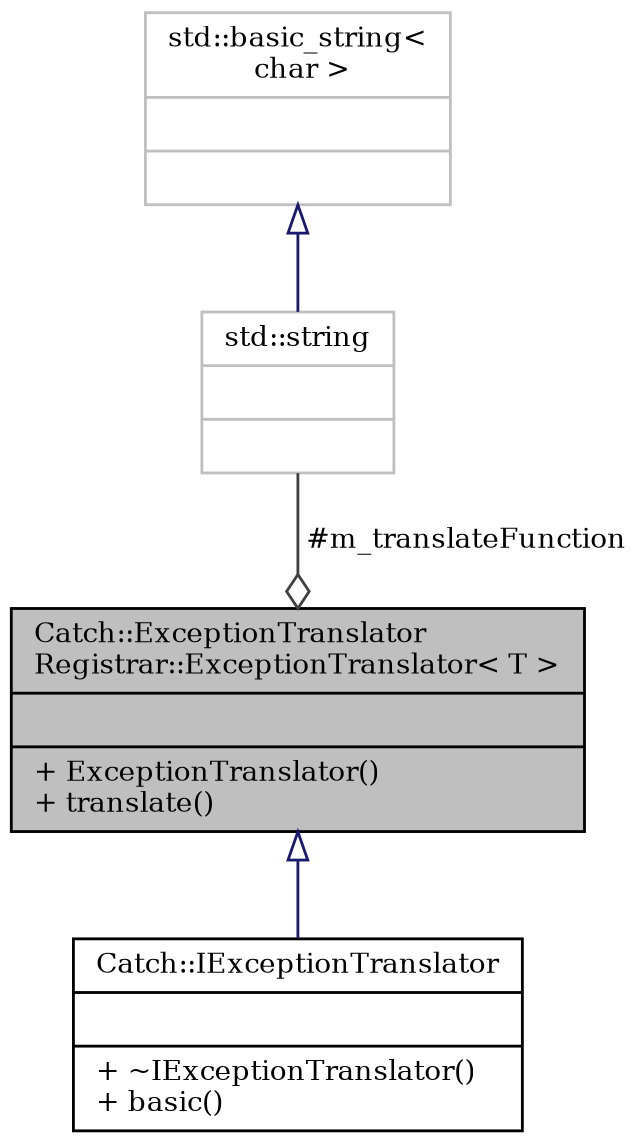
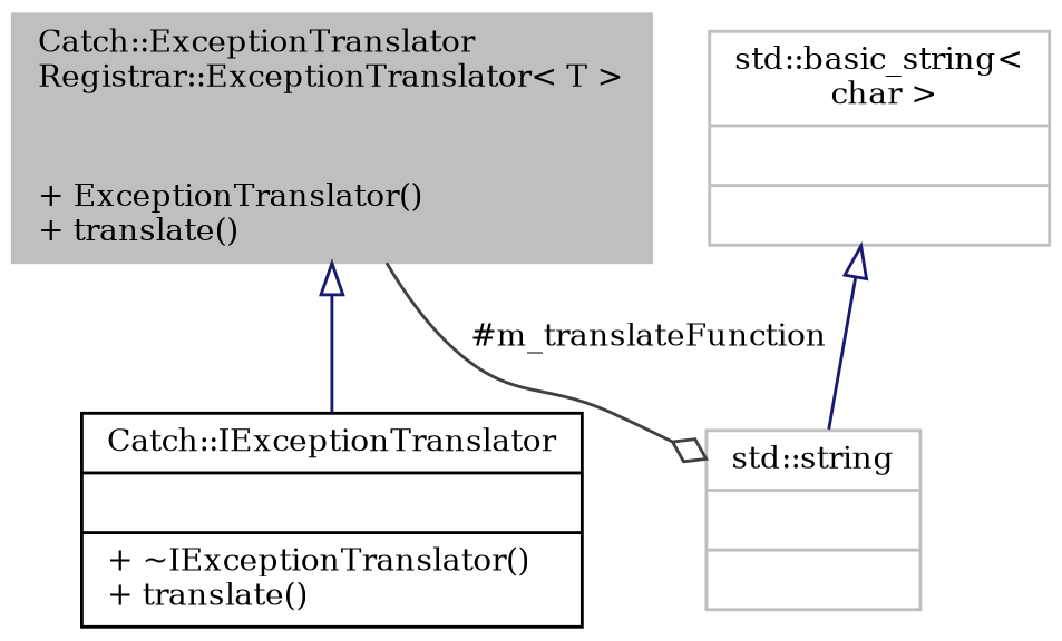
  digraph {
    fontname="DejaVu Serif"
    node [color=black fillcolor=white fontname="DejaVu Serif" fontsize=10 shape=record style=filled]
    edge [arrowtail=onormal color=midnightblue dir=back fontname="DejaVu Serif" fontsize=10 labelfontname=Helvetica labelfontsize=10 style=solid]
-   n1 [fillcolor=grey75 fontcolor=black height=0.2 label="{Catch::ExceptionTranslator\lRegistrar::ExceptionTranslator\< T \>\n||+ ExceptionTranslator()\l+ translate()\l}" width=0.4]
-   n2 [height=0.2 label="{Catch::IExceptionTranslator\n||+ ~IExceptionTranslator()\l+ basic()\l}" width=0.4]
+   n1 [color=grey75 fillcolor=grey75 fontcolor=black height=0.2 label="{Catch::ExceptionTranslator\lRegistrar::ExceptionTranslator\< T \>\n||+ ExceptionTranslator()\l+ translate()\l}" width=0.4]
+   n2 [height=0.2 label="{Catch::IExceptionTranslator\n||+ ~IExceptionTranslator()\l+ translate()\l}" width=0.4]
    n3 [color=grey75 height=0.2 label="{std::string\n||}" width=0.4]
    n4 [color=grey75 height=0.2 label="{std::basic_string\<\l char \>\n||}" width=0.4]
    n1 -> n2
-   n3 -> n1 [arrowhead=odiamond color=grey25 label=" #m_translateFunction" arrowtail="" dir=""]
+   n1 -> n3 [arrowhead=odiamond color=grey25 label=" #m_translateFunction" arrowtail="" dir=""]
    n4 -> n3
  }
